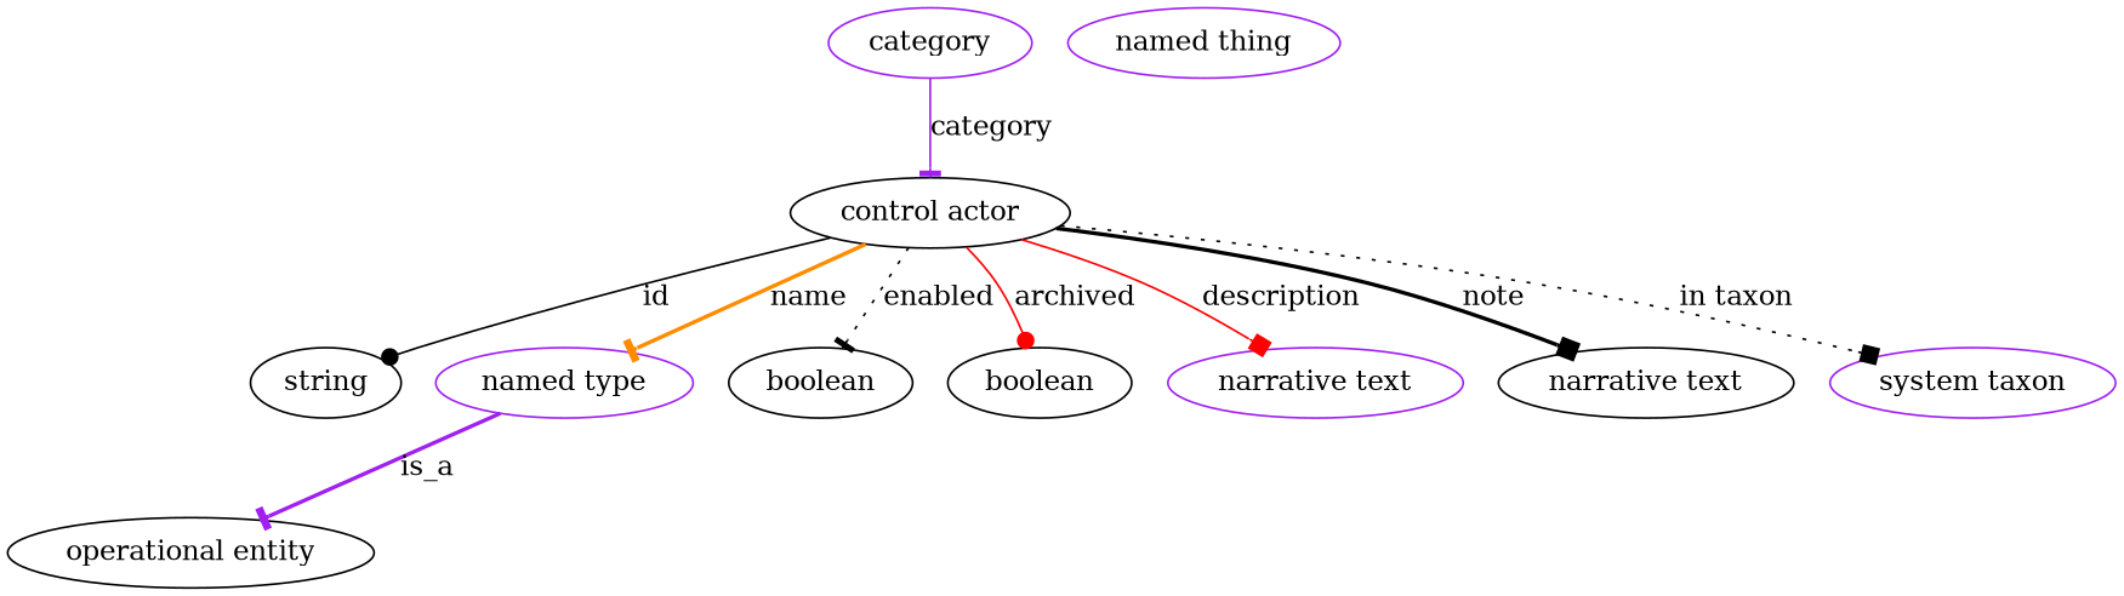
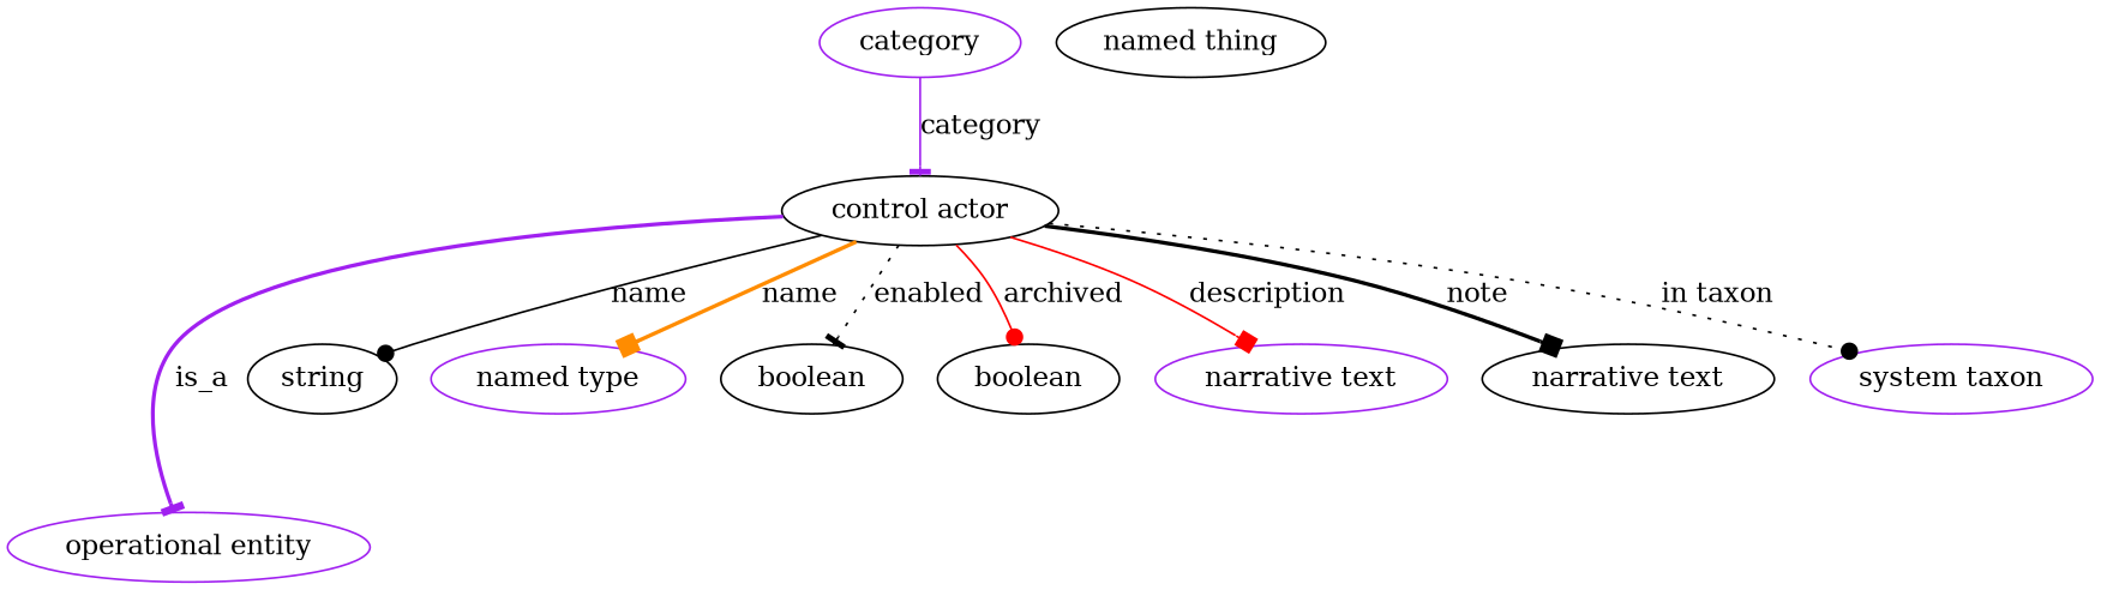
  digraph {
    node [color=black]
    edge [arrowhead=tee color=black style=solid]
    n1 [height=0.5 label="control actor" width=1.9859]
-   "operational entity" [height=0.5 width=2.5998]
+   "operational entity" [color=purple height=0.5 width=2.5998]
    n3 [height=0.5 label=string width=1.0652]
    n4 [color=purple height=0.5 label="named type" width=1.5707]
    n5 [height=0.5 label=boolean width=1.2999]
    n6 [height=0.5 label=boolean width=1.2999]
    n7 [color=purple height=0.5 label="narrative text" width=2.0943]
    n8 [height=0.5 label="narrative text" width=2.0943]
    n9 [color=purple height=0.5 label="system taxon" width=2.022]
    category [color=purple height=0.5 width=1.4443]
-   n11 [color=purple height=0.5 label="named thing" width=1.9318]
-   n4 -> "operational entity" [color=purple label=is_a style=bold]
-   n1 -> n3 [arrowhead=dot label=id]
-   n1 -> n4 [color=darkorange label=name style=bold]
+   n11 [height=0.5 label="named thing" width=1.9318]
+   n1 -> "operational entity" [color=purple label=is_a style=bold]
+   n1 -> n3 [arrowhead=dot label=name]
+   n1 -> n4 [arrowhead=box color=darkorange label=name style=bold]
    n1 -> n5 [label=enabled style=dotted]
    n1 -> n6 [arrowhead=dot color=red label=archived]
    n1 -> n7 [arrowhead=box color=red label=description]
    n1 -> n8 [arrowhead=box label=note style=bold]
-   n1 -> n9 [arrowhead=box label="in taxon" style=dotted]
+   n1 -> n9 [arrowhead=dot label="in taxon" style=dotted]
    category -> n1 [color=purple label=category]
  }
